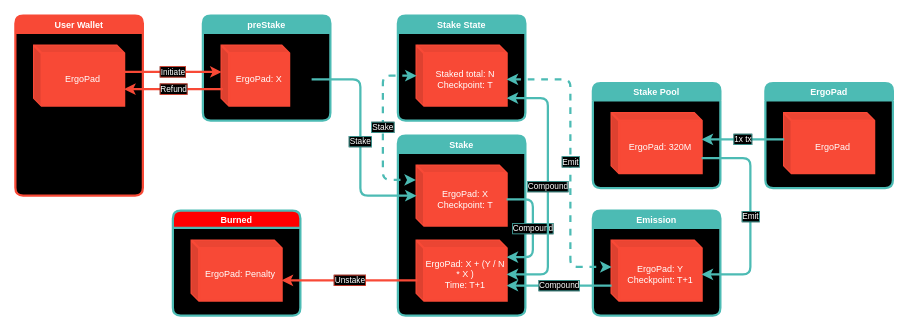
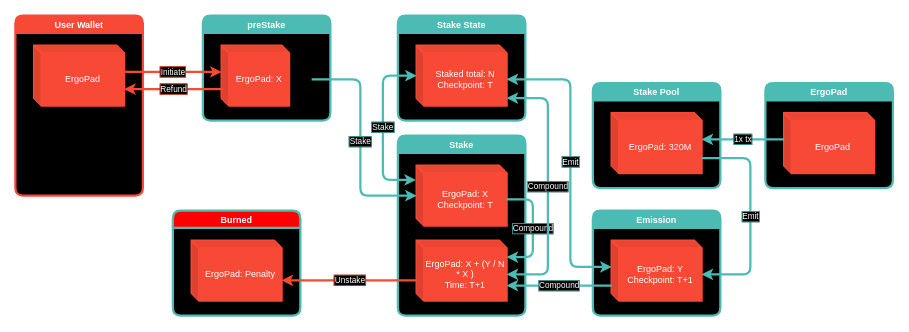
  <mxCell id="0" />
  <mxCell id="1" parent="0" />
  <mxCell id="2" value="User Wallet" style="swimlane;container=1;collapsible=0;fillColor=#F84936;swimlaneLine=1;rounded=1;swimlaneFillColor=#000000;fontColor=#FFFFFF;labelBorderColor=none;strokeColor=#F84936;strokeWidth=3;" parent="1" vertex="1"><mxGeometry x="20" y="20" width="170" height="240" as="geometry" /></mxCell>
  <mxCell id="3" value="ErgoPad" style="shape=cube;whiteSpace=wrap;html=1;boundedLbl=1;backgroundOutline=1;darkOpacity=0.05;darkOpacity2=0.1;rounded=1;labelBorderColor=none;fontColor=#FFFFFF;strokeColor=#F84936;strokeWidth=3;fillColor=#F84936;size=10;" parent="2" vertex="1"><mxGeometry x="25" y="40" width="120" height="80" as="geometry" /></mxCell>
  <mxCell id="4" value="ErgoPad" style="swimlane;container=1;collapsible=0;fillColor=#4CBBB4;swimlaneLine=1;rounded=1;swimlaneFillColor=#000000;fontColor=#FFFFFF;labelBorderColor=none;strokeColor=#4CBBB4;strokeWidth=3;" parent="1" vertex="1"><mxGeometry x="1020" y="110" width="170" height="140" as="geometry" /></mxCell>
  <mxCell id="5" value="ErgoPad" style="shape=cube;whiteSpace=wrap;html=1;boundedLbl=1;backgroundOutline=1;darkOpacity=0.05;darkOpacity2=0.1;rounded=1;labelBorderColor=none;fontColor=#FFFFFF;strokeColor=#F84936;strokeWidth=3;fillColor=#F84936;size=10;" parent="4" vertex="1"><mxGeometry x="25" y="40" width="120" height="80" as="geometry" /></mxCell>
  <mxCell id="6" value="preStake" style="swimlane;container=1;collapsible=0;fillColor=#4CBBB4;swimlaneLine=1;rounded=1;swimlaneFillColor=#000000;fontColor=#FFFFFF;labelBorderColor=none;strokeColor=#4CBBB4;strokeWidth=3;" parent="1" vertex="1"><mxGeometry x="270" y="20" width="170" height="140" as="geometry" /></mxCell>
  <mxCell id="7" value="ErgoPad: X" style="shape=cube;whiteSpace=wrap;html=1;boundedLbl=1;backgroundOutline=1;darkOpacity=0.05;darkOpacity2=0.1;rounded=1;labelBorderColor=none;fontColor=#FFFFFF;strokeColor=#F84936;strokeWidth=3;fillColor=#F84936;size=10;" parent="6" vertex="1"><mxGeometry x="25" y="40" width="90" height="80" as="geometry" /></mxCell>
  <mxCell id="8" value="Initiate" style="edgeStyle=orthogonalEdgeStyle;rounded=1;orthogonalLoop=1;jettySize=auto;fontColor=#FFFFFF;strokeWidth=3;strokeColor=#F84936;labelBackgroundColor=#000000;labelBorderColor=#F84936;spacing=2;html=1;spacingTop=0;entryX=0;entryY=0;entryDx=0;entryDy=35;entryPerimeter=0;" parent="1" target="7" edge="1"><mxGeometry relative="1" as="geometry"><Array as="points"><mxPoint x="165" y="95" /></Array><mxPoint x="294" y="410" as="targetPoint" /><mxPoint x="165" y="95" as="sourcePoint" /></mxGeometry></mxCell>
  <mxCell id="9" value="Refund" style="edgeStyle=orthogonalEdgeStyle;rounded=1;orthogonalLoop=1;jettySize=auto;html=1;entryX=0.992;entryY=0.713;entryDx=0;entryDy=0;entryPerimeter=0;fontColor=#FFFFFF;strokeWidth=3;strokeColor=#F84936;labelBackgroundColor=#000000;labelBorderColor=#F84936;exitX=0.017;exitY=0.725;exitDx=0;exitDy=0;exitPerimeter=0;" parent="1" source="7" target="3" edge="1"><mxGeometry relative="1" as="geometry"><mxPoint x="290" y="445" as="sourcePoint" /><mxPoint x="679.04" y="320" as="targetPoint" /><Array as="points"><mxPoint x="165" y="118" /></Array></mxGeometry></mxCell>
  <mxCell id="10" value="Stake" style="swimlane;container=1;collapsible=0;fillColor=#4CBBB4;swimlaneLine=1;rounded=1;swimlaneFillColor=#000000;fontColor=#FFFFFF;labelBorderColor=none;strokeColor=#4CBBB4;strokeWidth=3;" parent="1" vertex="1"><mxGeometry x="530" y="180" width="170" height="240" as="geometry" /></mxCell>
  <mxCell id="11" value="ErgoPad: X&lt;br&gt;Checkpoint: T" style="shape=cube;whiteSpace=wrap;html=1;boundedLbl=1;backgroundOutline=1;darkOpacity=0.05;darkOpacity2=0.1;rounded=1;labelBorderColor=none;fontColor=#FFFFFF;strokeColor=#F84936;strokeWidth=3;fillColor=#F84936;size=10;" parent="10" vertex="1"><mxGeometry x="25" y="40" width="120" height="80" as="geometry" /></mxCell>
  <mxCell id="12" value="ErgoPad: X + (Y / N * X )&lt;br&gt;Time: T+1" style="shape=cube;whiteSpace=wrap;html=1;boundedLbl=1;backgroundOutline=1;darkOpacity=0.05;darkOpacity2=0.1;rounded=1;labelBorderColor=none;fontColor=#FFFFFF;strokeColor=#F84936;strokeWidth=3;fillColor=#F84936;size=10;" parent="10" vertex="1"><mxGeometry x="25" y="140" width="120" height="80" as="geometry" /></mxCell>
  <mxCell id="13" value="Compound" style="edgeStyle=orthogonalEdgeStyle;rounded=1;orthogonalLoop=1;jettySize=auto;html=1;exitX=0;exitY=0;exitDx=120;exitDy=45;exitPerimeter=0;entryX=1;entryY=0.275;entryDx=0;entryDy=0;entryPerimeter=0;labelBackgroundColor=#000000;strokeColor=#4CBBB4;fontColor=#FFFFFF;labelBorderColor=#4CBBB4;strokeWidth=3;" parent="10" source="11" target="12" edge="1"><mxGeometry relative="1" as="geometry"><Array as="points"><mxPoint x="180" y="85" /><mxPoint x="180" y="162" /></Array></mxGeometry></mxCell>
  <mxCell id="14" value="Stake Pool" style="swimlane;container=1;collapsible=0;fillColor=#4CBBB4;swimlaneLine=1;rounded=1;swimlaneFillColor=#000000;fontColor=#FFFFFF;labelBorderColor=none;strokeColor=#4CBBB4;strokeWidth=3;" parent="1" vertex="1"><mxGeometry x="790" y="110" width="170" height="140" as="geometry" /></mxCell>
  <mxCell id="15" value="ErgoPad: 320M" style="shape=cube;whiteSpace=wrap;html=1;boundedLbl=1;backgroundOutline=1;darkOpacity=0.05;darkOpacity2=0.1;rounded=1;labelBorderColor=none;fontColor=#FFFFFF;strokeColor=#F84936;strokeWidth=3;fillColor=#F84936;size=10;" parent="14" vertex="1"><mxGeometry x="25" y="40" width="120" height="80" as="geometry" /></mxCell>
  <mxCell id="16" value="Stake State" style="swimlane;container=1;collapsible=0;fillColor=#4CBBB4;swimlaneLine=1;rounded=1;swimlaneFillColor=#000000;fontColor=#FFFFFF;labelBorderColor=none;strokeColor=#4CBBB4;strokeWidth=3;" parent="1" vertex="1"><mxGeometry x="530" y="20" width="170" height="140" as="geometry" /></mxCell>
  <mxCell id="17" value="Staked total: N&lt;br&gt;Checkpoint: T" style="shape=cube;whiteSpace=wrap;html=1;boundedLbl=1;backgroundOutline=1;darkOpacity=0.05;darkOpacity2=0.1;rounded=1;labelBorderColor=none;fontColor=#FFFFFF;strokeColor=#F84936;strokeWidth=3;fillColor=#F84936;size=10;" parent="16" vertex="1"><mxGeometry x="25" y="40" width="120" height="80" as="geometry" /></mxCell>
  <mxCell id="18" value="Burned" style="swimlane;container=1;collapsible=0;fillColor=#FF0000;swimlaneLine=1;rounded=1;swimlaneFillColor=#000000;fontColor=#FFFFFF;labelBorderColor=none;strokeColor=#4CBBB4;strokeWidth=3;" parent="1" vertex="1"><mxGeometry x="230" y="280" width="170" height="140" as="geometry" /></mxCell>
  <mxCell id="19" value="ErgoPad: Penalty" style="shape=cube;whiteSpace=wrap;html=1;boundedLbl=1;backgroundOutline=1;darkOpacity=0.05;darkOpacity2=0.1;rounded=1;labelBorderColor=none;fontColor=#FFFFFF;strokeColor=#F84936;strokeWidth=3;fillColor=#F84936;size=10;" parent="18" vertex="1"><mxGeometry x="25" y="40" width="120" height="80" as="geometry" /></mxCell>
  <mxCell id="20" value="Unstake" style="edgeStyle=orthogonalEdgeStyle;rounded=1;orthogonalLoop=1;jettySize=auto;html=1;exitX=0.008;exitY=0.663;exitDx=0;exitDy=0;exitPerimeter=0;labelBackgroundColor=#000000;strokeColor=#F84936;fontColor=#FFFFFF;strokeWidth=3;labelBorderColor=#F84936;" parent="1" source="12" edge="1"><mxGeometry relative="1" as="geometry"><Array as="points"><mxPoint x="375" y="373" /></Array><mxPoint x="375" y="373" as="targetPoint" /></mxGeometry></mxCell>
  <mxCell id="21" value="Emission" style="swimlane;container=1;collapsible=0;fillColor=#4CBBB4;swimlaneLine=1;rounded=1;swimlaneFillColor=#000000;fontColor=#FFFFFF;labelBorderColor=none;strokeColor=#4CBBB4;strokeWidth=3;" parent="1" vertex="1"><mxGeometry x="790" y="280" width="170" height="140" as="geometry" /></mxCell>
  <mxCell id="22" value="ErgoPad: Y&lt;br&gt;Checkpoint: T+1" style="shape=cube;whiteSpace=wrap;html=1;boundedLbl=1;backgroundOutline=1;darkOpacity=0.05;darkOpacity2=0.1;rounded=1;labelBorderColor=none;fontColor=#FFFFFF;strokeColor=#F84936;strokeWidth=3;fillColor=#F84936;size=10;" parent="21" vertex="1"><mxGeometry x="25" y="40" width="120" height="80" as="geometry" /></mxCell>
- <mxCell id="23" value="Stake" style="edgeStyle=orthogonalEdgeStyle;rounded=1;orthogonalLoop=1;jettySize=auto;html=1;labelBackgroundColor=#000000;strokeColor=#4CBBB4;fontColor=#FFFFFF;labelBorderColor=#4CBBB4;strokeWidth=3;startArrow=classic;startFill=1;endArrow=classic;endFill=1;entryX=-0.008;entryY=0.238;entryDx=0;entryDy=0;entryPerimeter=0;dashed=1;" parent="1" source="17" target="11" edge="1"><mxGeometry relative="1" as="geometry"><mxPoint x="555" y="250" as="targetPoint" /><Array as="points"><mxPoint x="510" y="100" /><mxPoint x="510" y="239" /></Array><mxPoint x="510" y="90" as="sourcePoint" /></mxGeometry></mxCell>
+ <mxCell id="23" value="Stake" style="edgeStyle=orthogonalEdgeStyle;rounded=1;orthogonalLoop=1;jettySize=auto;html=1;labelBackgroundColor=#000000;strokeColor=#4CBBB4;fontColor=#FFFFFF;labelBorderColor=#4CBBB4;strokeWidth=3;startArrow=classic;startFill=1;endArrow=classic;endFill=1;entryX=-0.008;entryY=0.238;entryDx=0;entryDy=0;entryPerimeter=0;" parent="1" source="17" target="11" edge="1"><mxGeometry relative="1" as="geometry"><mxPoint x="555" y="250" as="targetPoint" /><Array as="points"><mxPoint x="510" y="100" /><mxPoint x="510" y="239" /></Array><mxPoint x="510" y="90" as="sourcePoint" /></mxGeometry></mxCell>
  <mxCell id="24" value="Stake" style="edgeStyle=orthogonalEdgeStyle;rounded=1;orthogonalLoop=1;jettySize=auto;html=1;exitX=0;exitY=0;exitDx=120;exitDy=45;exitPerimeter=0;labelBackgroundColor=#000000;strokeColor=#4CBBB4;fontColor=#FFFFFF;labelBorderColor=#4CBBB4;strokeWidth=3;" parent="1" source="7" edge="1"><mxGeometry relative="1" as="geometry"><mxPoint x="555" y="260" as="targetPoint" /><Array as="points"><mxPoint x="480" y="105" /><mxPoint x="480" y="260" /><mxPoint x="555" y="260" /></Array></mxGeometry></mxCell>
  <mxCell id="25" value="Compound" style="edgeStyle=orthogonalEdgeStyle;rounded=1;orthogonalLoop=1;jettySize=auto;html=1;labelBackgroundColor=#000000;strokeColor=#4CBBB4;fontColor=#FFFFFF;labelBorderColor=#4CBBB4;strokeWidth=3;startArrow=classic;startFill=1;endArrow=classic;endFill=1;entryX=0;entryY=0;entryDx=120;entryDy=45;entryPerimeter=0;" parent="1" target="12" edge="1"><mxGeometry relative="1" as="geometry"><mxPoint x="804.04" y="619.04" as="targetPoint" /><Array as="points"><mxPoint x="675" y="130" /><mxPoint x="730" y="130" /><mxPoint x="730" y="365" /></Array><mxPoint x="675" y="130" as="sourcePoint" /></mxGeometry></mxCell>
  <mxCell id="26" value="Compound" style="edgeStyle=orthogonalEdgeStyle;rounded=1;orthogonalLoop=1;jettySize=auto;html=1;labelBackgroundColor=#000000;strokeColor=#4CBBB4;fontColor=#FFFFFF;labelBorderColor=#4CBBB4;strokeWidth=3;" parent="1" edge="1"><mxGeometry relative="1" as="geometry"><Array as="points"><mxPoint x="815" y="380" /></Array><mxPoint x="815" y="380" as="sourcePoint" /><mxPoint x="675" y="380" as="targetPoint" /></mxGeometry></mxCell>
  <mxCell id="27" value="1x tx" style="edgeStyle=orthogonalEdgeStyle;rounded=1;orthogonalLoop=1;jettySize=auto;html=1;labelBackgroundColor=#000000;strokeColor=#4CBBB4;fontColor=#FFFFFF;labelBorderColor=#4CBBB4;strokeWidth=3;exitX=0;exitY=0;exitDx=0;exitDy=35;exitPerimeter=0;" parent="1" source="5" edge="1"><mxGeometry relative="1" as="geometry"><Array as="points"><mxPoint x="935" y="185" /></Array><mxPoint x="825" y="390" as="sourcePoint" /><mxPoint x="935" y="185" as="targetPoint" /></mxGeometry></mxCell>
  <mxCell id="28" value="Emit" style="edgeStyle=orthogonalEdgeStyle;rounded=1;orthogonalLoop=1;jettySize=auto;html=1;labelBackgroundColor=#000000;strokeColor=#4CBBB4;fontColor=#FFFFFF;labelBorderColor=#4CBBB4;strokeWidth=3;entryX=0;entryY=0;entryDx=120;entryDy=45;entryPerimeter=0;" parent="1" target="22" edge="1"><mxGeometry relative="1" as="geometry"><Array as="points"><mxPoint x="935" y="210" /><mxPoint x="1000" y="210" /><mxPoint x="1000" y="365" /></Array><mxPoint x="935" y="210" as="sourcePoint" /><mxPoint x="945" y="195" as="targetPoint" /></mxGeometry></mxCell>
- <mxCell id="29" value="Emit" style="edgeStyle=orthogonalEdgeStyle;rounded=1;orthogonalLoop=1;jettySize=auto;html=1;labelBackgroundColor=#000000;strokeColor=#4CBBB4;fontColor=#FFFFFF;labelBorderColor=#4CBBB4;strokeWidth=3;startArrow=classic;startFill=1;endArrow=classic;endFill=1;entryX=0;entryY=0;entryDx=0;entryDy=35;entryPerimeter=0;exitX=0;exitY=0;exitDx=120;exitDy=45;exitPerimeter=0;dashed=1;" parent="1" source="17" target="22" edge="1"><mxGeometry relative="1" as="geometry"><mxPoint x="720" y="315" as="targetPoint" /><Array as="points"><mxPoint x="760" y="105" /><mxPoint x="760" y="355" /></Array><mxPoint x="720" y="80" as="sourcePoint" /></mxGeometry></mxCell>
+ <mxCell id="29" value="Emit" style="edgeStyle=orthogonalEdgeStyle;rounded=1;orthogonalLoop=1;jettySize=auto;html=1;labelBackgroundColor=#000000;strokeColor=#4CBBB4;fontColor=#FFFFFF;labelBorderColor=#4CBBB4;strokeWidth=3;startArrow=classic;startFill=1;endArrow=classic;endFill=1;entryX=0;entryY=0;entryDx=0;entryDy=35;entryPerimeter=0;exitX=0;exitY=0;exitDx=120;exitDy=45;exitPerimeter=0;" parent="1" source="17" target="22" edge="1"><mxGeometry relative="1" as="geometry"><mxPoint x="720" y="315" as="targetPoint" /><Array as="points"><mxPoint x="760" y="105" /><mxPoint x="760" y="355" /></Array><mxPoint x="720" y="80" as="sourcePoint" /></mxGeometry></mxCell>
